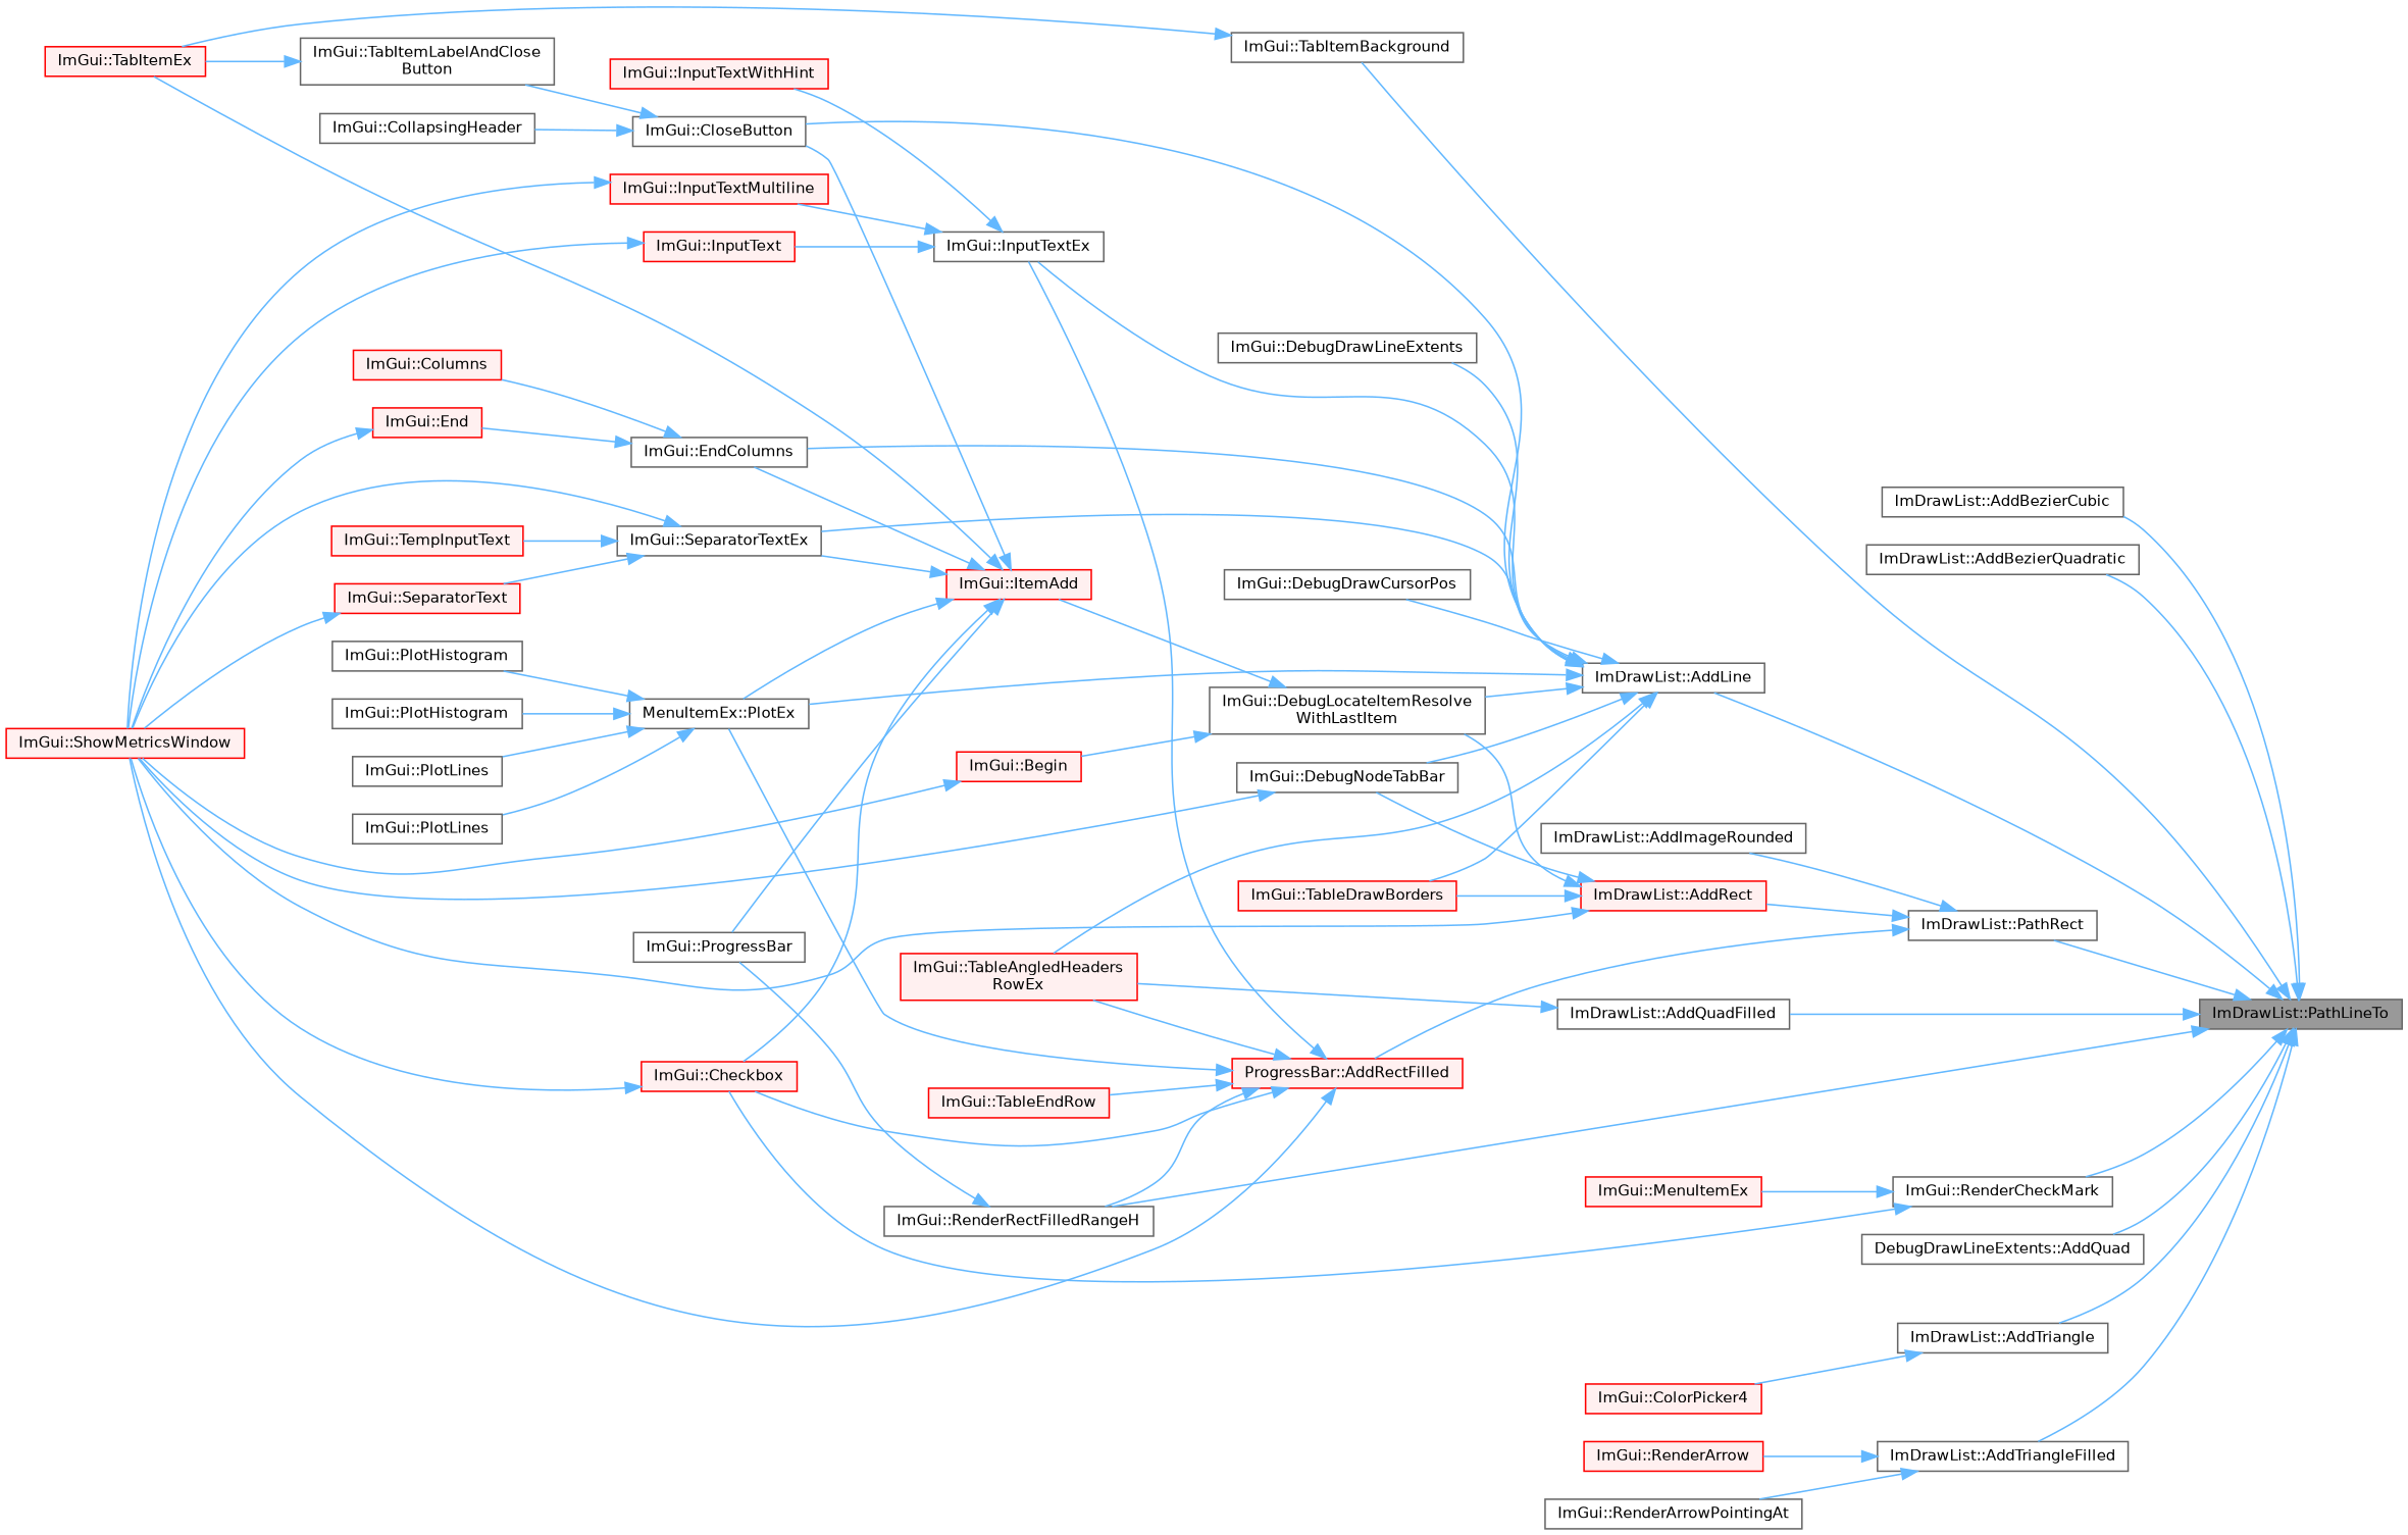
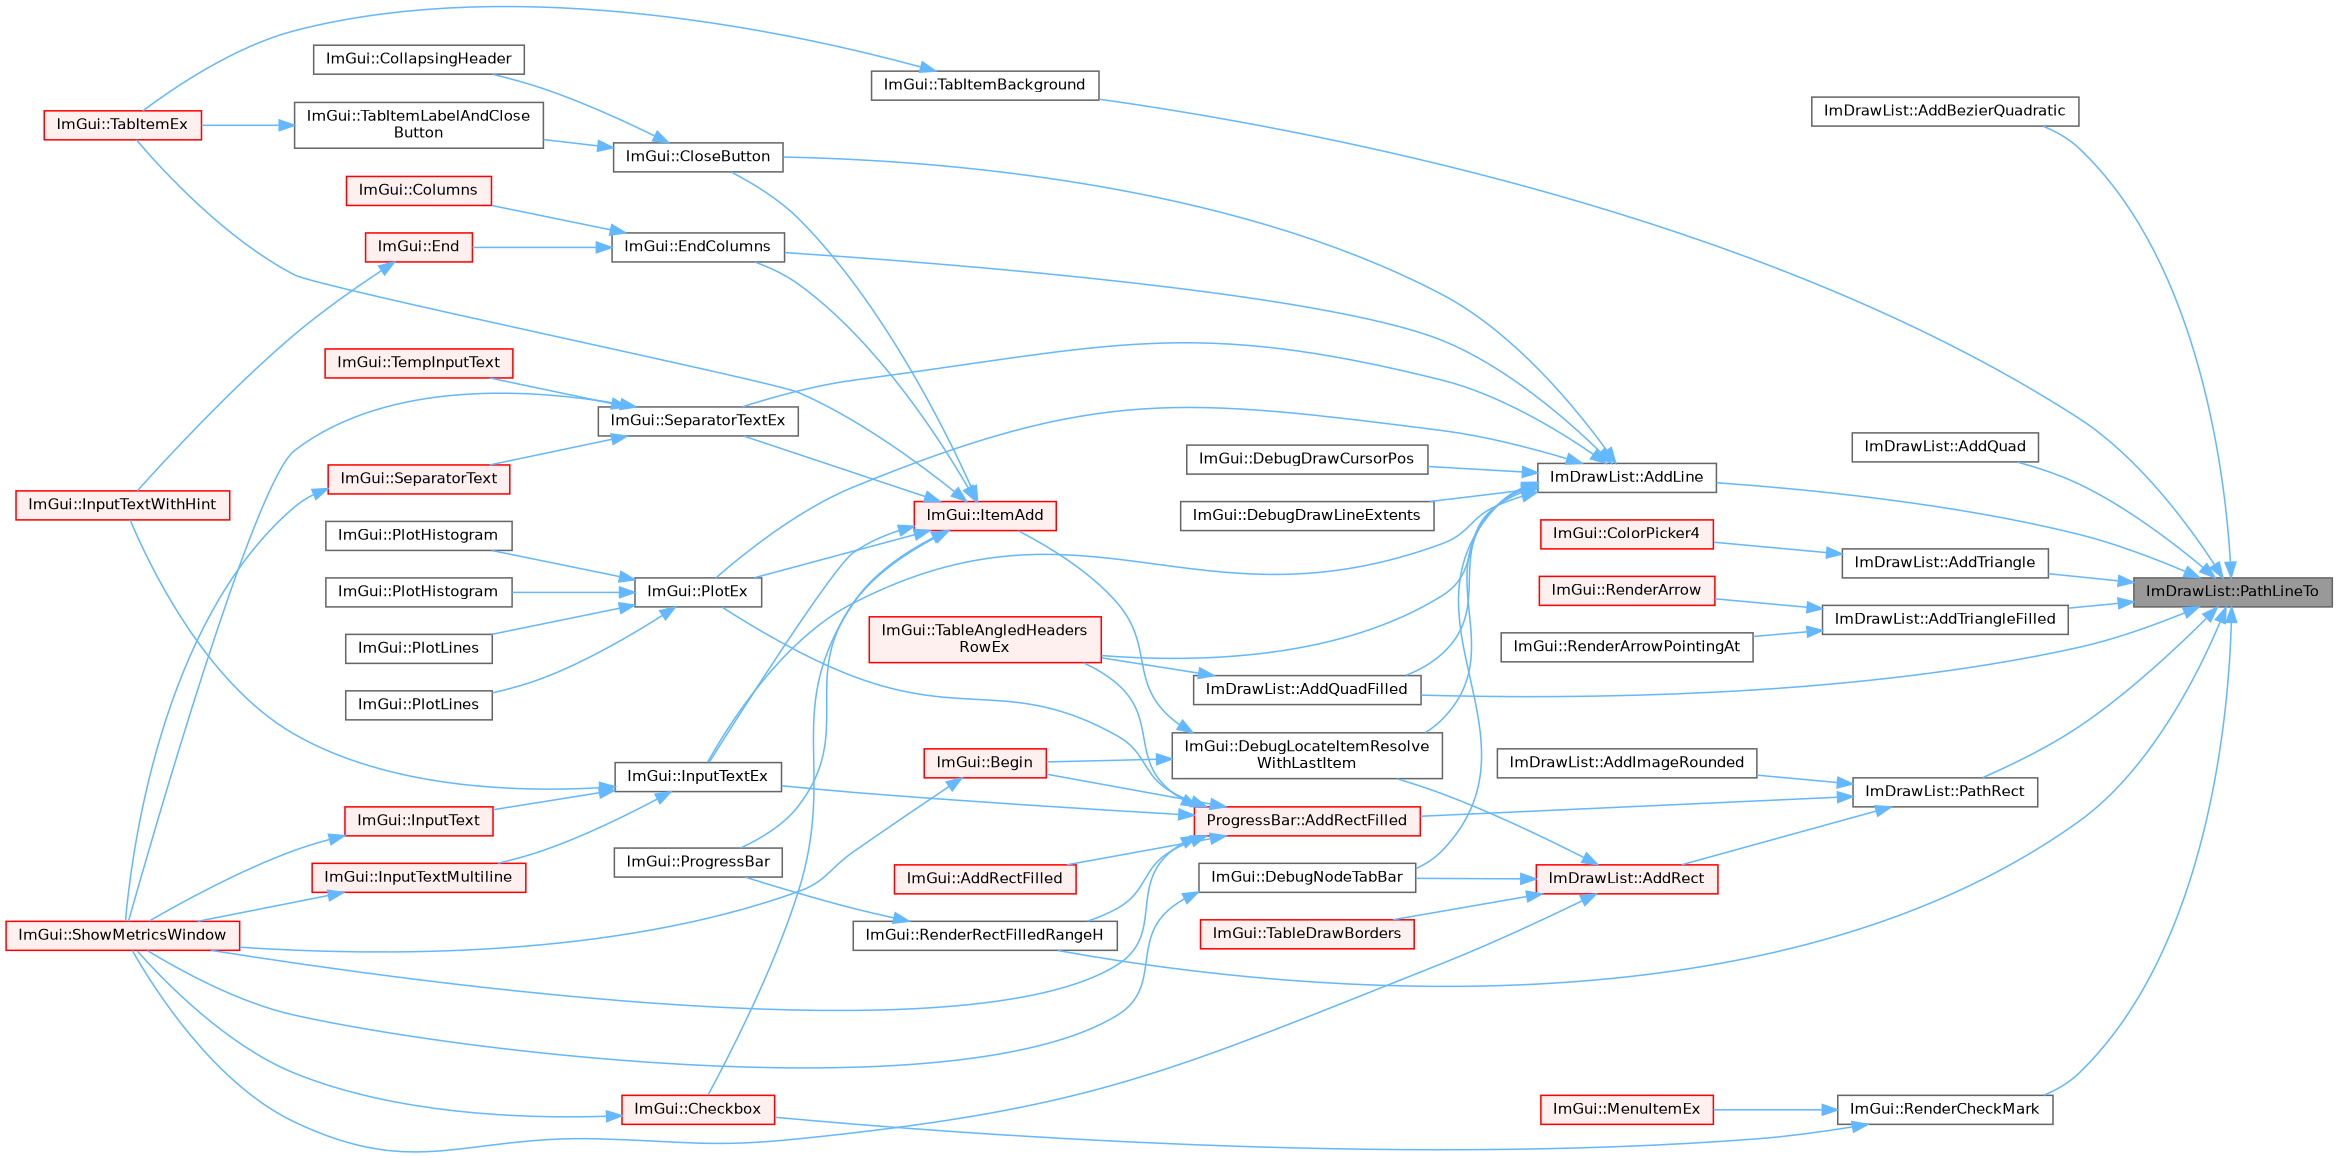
  digraph {
    rankdir=RL
    node [color=grey40 fillcolor=white fontname=Helvetica fontsize=10 shape=box style=filled]
    edge [color=steelblue1 dir=back fontname=Helvetica fontsize=10 labelfontname=Helvetica labelfontsize=10 style=solid]
    n1 [color=gray40 fillcolor=grey60 fontcolor=black height=0.2 label="ImDrawList::PathLineTo" width=0.4]
-   n2 [height=0.2 label="ImDrawList::AddBezierCubic" width=0.4]
    n3 [height=0.2 label="ImDrawList::AddBezierQuadratic" width=0.4]
    n4 [height=0.2 label="ImDrawList::AddLine" width=0.4]
-   n5 [height=0.2 label="DebugDrawLineExtents::AddQuad" width=0.4]
+   n5 [height=0.2 label="ImDrawList::AddQuad" width=0.4]
    n6 [height=0.2 label="ImDrawList::AddQuadFilled" width=0.4]
    n7 [height=0.2 label="ImDrawList::AddTriangle" width=0.4]
    n8 [height=0.2 label="ImDrawList::AddTriangleFilled" width=0.4]
    n9 [height=0.2 label="ImDrawList::PathRect" width=0.4]
    n10 [height=0.2 label="ImGui::RenderRectFilledRangeH" width=0.4]
    n11 [height=0.2 label="ImGui::RenderCheckMark" width=0.4]
    n12 [height=0.2 label="ImGui::TabItemBackground" width=0.4]
    n13 [height=0.2 label="ImGui::CloseButton" width=0.4]
    n14 [height=0.2 label="ImGui::DebugDrawCursorPos" width=0.4]
    n15 [height=0.2 label="ImGui::DebugDrawLineExtents" width=0.4]
    n16 [height=0.2 label="ImGui::DebugLocateItemResolve\lWithLastItem" width=0.4]
    n17 [height=0.2 label="ImGui::EndColumns" width=0.4]
    n18 [height=0.2 label="ImGui::InputTextEx" width=0.4]
-   n19 [height=0.2 label="MenuItemEx::PlotEx" width=0.4]
+   n19 [height=0.2 label="ImGui::PlotEx" width=0.4]
    n20 [height=0.2 label="ImGui::SeparatorTextEx" width=0.4]
    n21 [height=0.2 label="ImGui::DebugNodeTabBar" width=0.4]
    n22 [color=red fillcolor="#FFF0F0" height=0.2 label="ImGui::TableAngledHeaders\lRowEx" width=0.4]
    n23 [color=red fillcolor="#FFF0F0" height=0.2 label="ImGui::TableDrawBorders" width=0.4]
    n24 [color=red fillcolor="#FFF0F0" height=0.2 label="ImGui::ColorPicker4" width=0.4]
    n25 [color=red fillcolor="#FFF0F0" height=0.2 label="ImGui::RenderArrow" width=0.4]
    n26 [height=0.2 label="ImGui::RenderArrowPointingAt" width=0.4]
    n27 [height=0.2 label="ImDrawList::AddImageRounded" width=0.4]
    n28 [color=red fillcolor="#FFF0F0" height=0.2 label="ImDrawList::AddRect" width=0.4]
    n29 [color=red fillcolor="#FFF0F0" height=0.2 label="ProgressBar::AddRectFilled" width=0.4]
    n30 [height=0.2 label="ImGui::ProgressBar" width=0.4]
    n31 [color=red fillcolor="#FFF0F0" height=0.2 label="ImGui::Checkbox" width=0.4]
    n32 [color=red fillcolor="#FFF0F0" height=0.2 label="ImGui::MenuItemEx" width=0.4]
    n33 [color=red fillcolor="#FFF0F0" height=0.2 label="ImGui::TabItemEx" width=0.4]
    n34 [height=0.2 label="ImGui::CollapsingHeader" width=0.4]
    n35 [height=0.2 label="ImGui::TabItemLabelAndClose\lButton" width=0.4]
    n36 [color=red fillcolor="#FFF0F0" height=0.2 label="ImGui::Begin" width=0.4]
    n37 [color=red fillcolor="#FFF0F0" height=0.2 label="ImGui::ItemAdd" width=0.4]
    n38 [color=red fillcolor="#FFF0F0" height=0.2 label="ImGui::Columns" width=0.4]
    n39 [color=red fillcolor="#FFF0F0" height=0.2 label="ImGui::End" width=0.4]
    n40 [color=red fillcolor="#FFF0F0" height=0.2 label="ImGui::InputText" width=0.4]
    n41 [color=red fillcolor="#FFF0F0" height=0.2 label="ImGui::InputTextMultiline" width=0.4]
    n42 [color=red fillcolor="#FFF0F0" height=0.2 label="ImGui::InputTextWithHint" width=0.4]
    n43 [height=0.2 label="ImGui::PlotHistogram" width=0.4]
    n44 [height=0.2 label="ImGui::PlotHistogram" width=0.4]
    n45 [height=0.2 label="ImGui::PlotLines" width=0.4]
    n46 [height=0.2 label="ImGui::PlotLines" width=0.4]
    n47 [color=red fillcolor="#FFF0F0" height=0.2 label="ImGui::ShowMetricsWindow" width=0.4]
    n48 [color=red fillcolor="#FFF0F0" height=0.2 label="ImGui::TempInputText" width=0.4]
    n49 [color=red fillcolor="#FFF0F0" height=0.2 label="ImGui::SeparatorText" width=0.4]
-   n50 [color=red fillcolor="#FFF0F0" height=0.2 label="ImGui::TableEndRow" width=0.4]
-   n1 -> n2
+   n50 [color=red fillcolor="#FFF0F0" height=0.2 label="ImGui::AddRectFilled" width=0.4]
    n1 -> n3
    n1 -> n4
    n1 -> n5
    n1 -> n6
    n1 -> n7
    n1 -> n8
    n1 -> n9
    n1 -> n10
    n1 -> n11
    n1 -> n12
    n4 -> n13
    n4 -> n14
    n4 -> n15
    n4 -> n16
    n4 -> n17
    n4 -> n18
    n4 -> n19
    n4 -> n20
    n4 -> n21
    n4 -> n22
-   n4 -> n23
+   n4 -> n6
    n6 -> n22
    n7 -> n24
    n8 -> n25
    n8 -> n26
    n9 -> n27
    n9 -> n28
    n9 -> n29
    n10 -> n30
    n11 -> n31
    n11 -> n32
    n12 -> n33
    n13 -> n34
    n13 -> n35
    n16 -> n36
    n16 -> n37
    n17 -> n38
    n17 -> n39
    n18 -> n40
    n18 -> n41
    n18 -> n42
    n19 -> n43
    n19 -> n44
    n19 -> n45
    n19 -> n46
    n20 -> n47
    n20 -> n48
    n20 -> n49
    n21 -> n47
    n28 -> n16
    n28 -> n21
    n28 -> n23
    n28 -> n47
    n29 -> n10
    n29 -> n18
    n29 -> n19
    n29 -> n22
-   n29 -> n31
+   n29 -> n36
    n29 -> n47
    n29 -> n50
    n31 -> n47
    n35 -> n33
    n36 -> n47
    n37 -> n13
    n37 -> n17
+   n37 -> n18
    n37 -> n19
    n37 -> n20
    n37 -> n30
    n37 -> n31
    n37 -> n33
-   n39 -> n47
+   n39 -> n42
    n40 -> n47
    n41 -> n47
    n49 -> n47
  }
